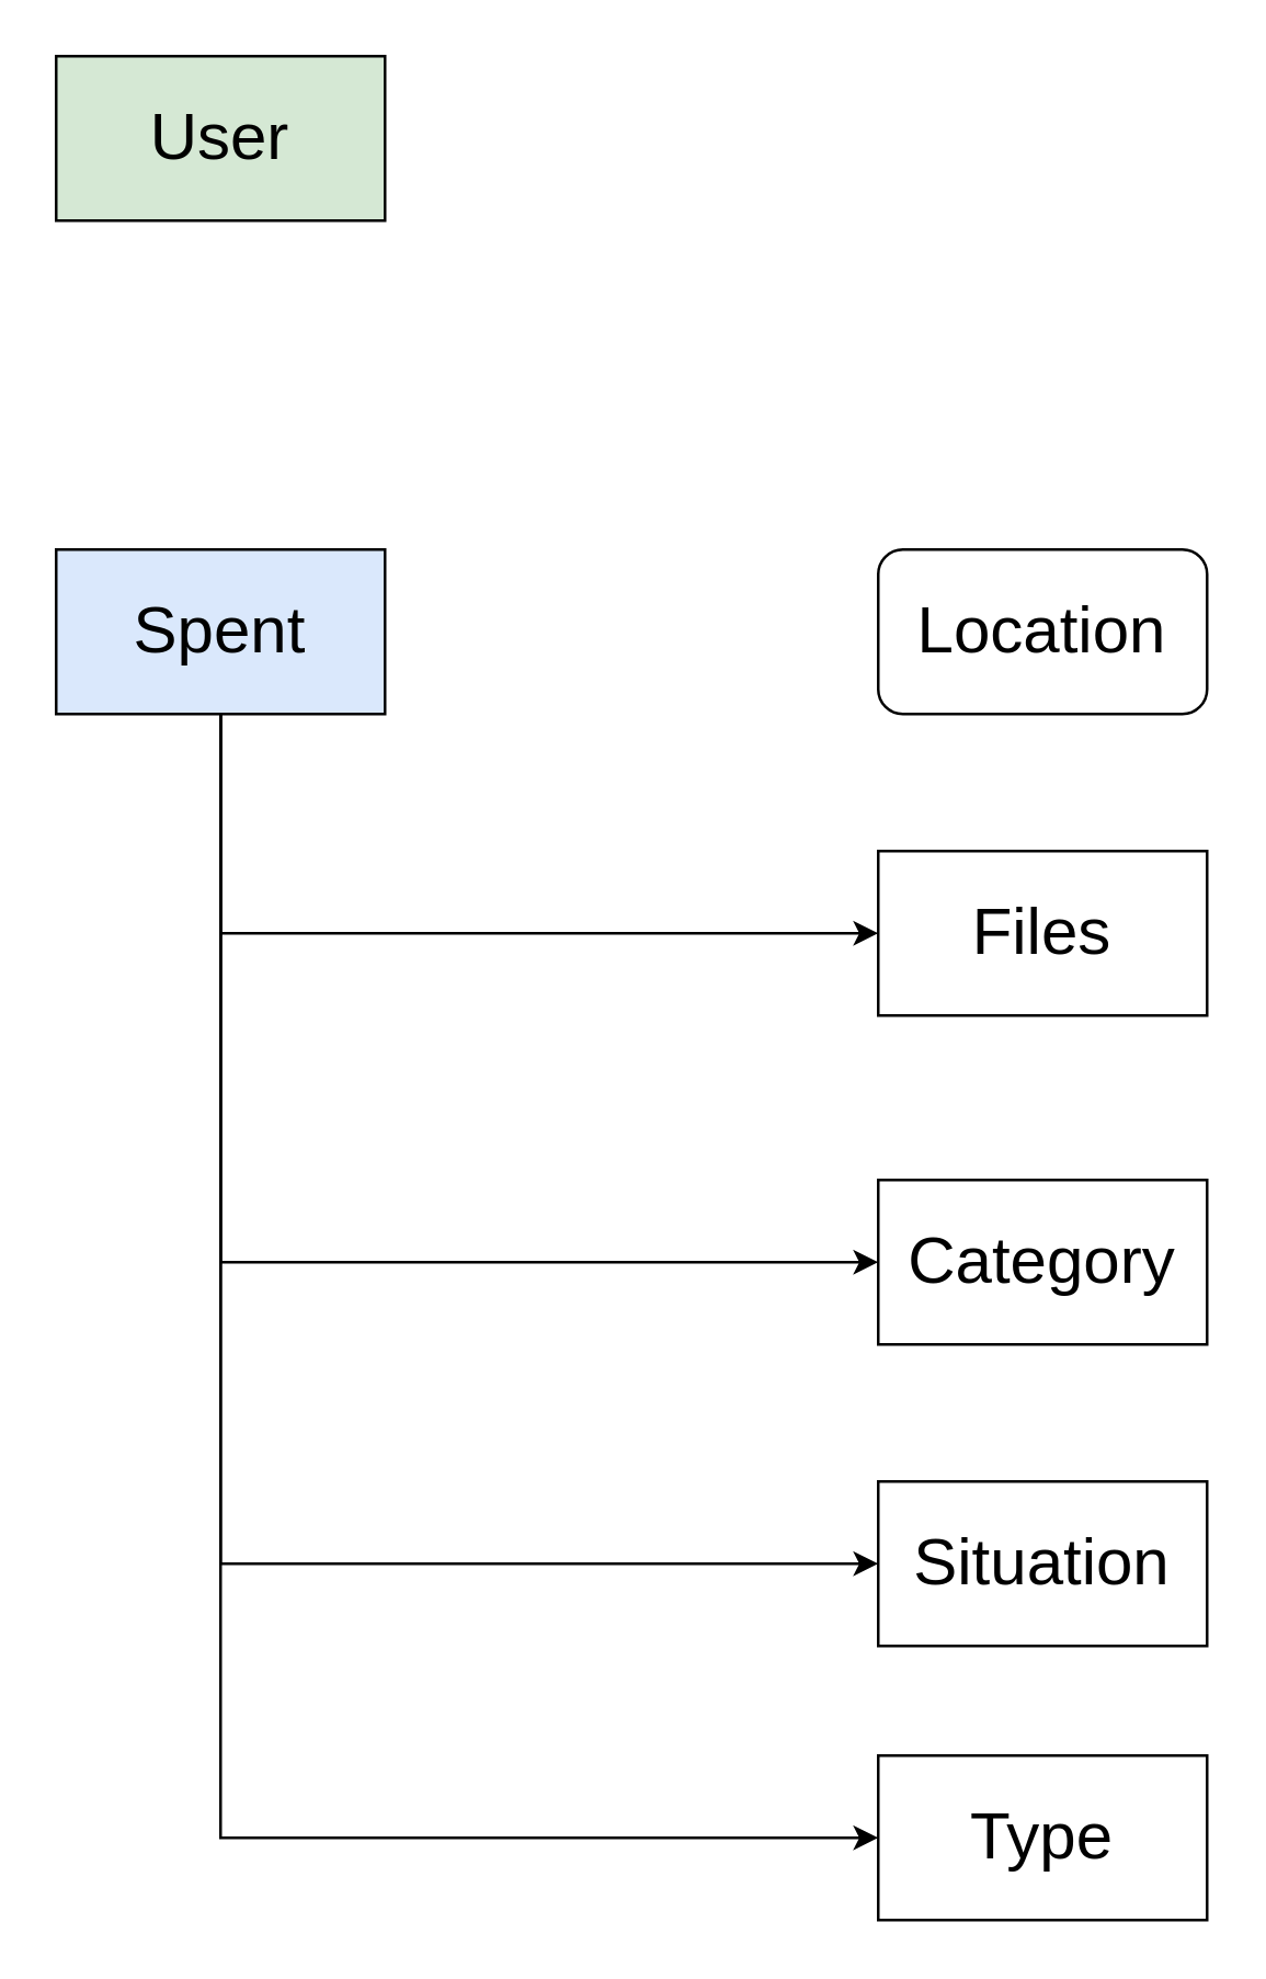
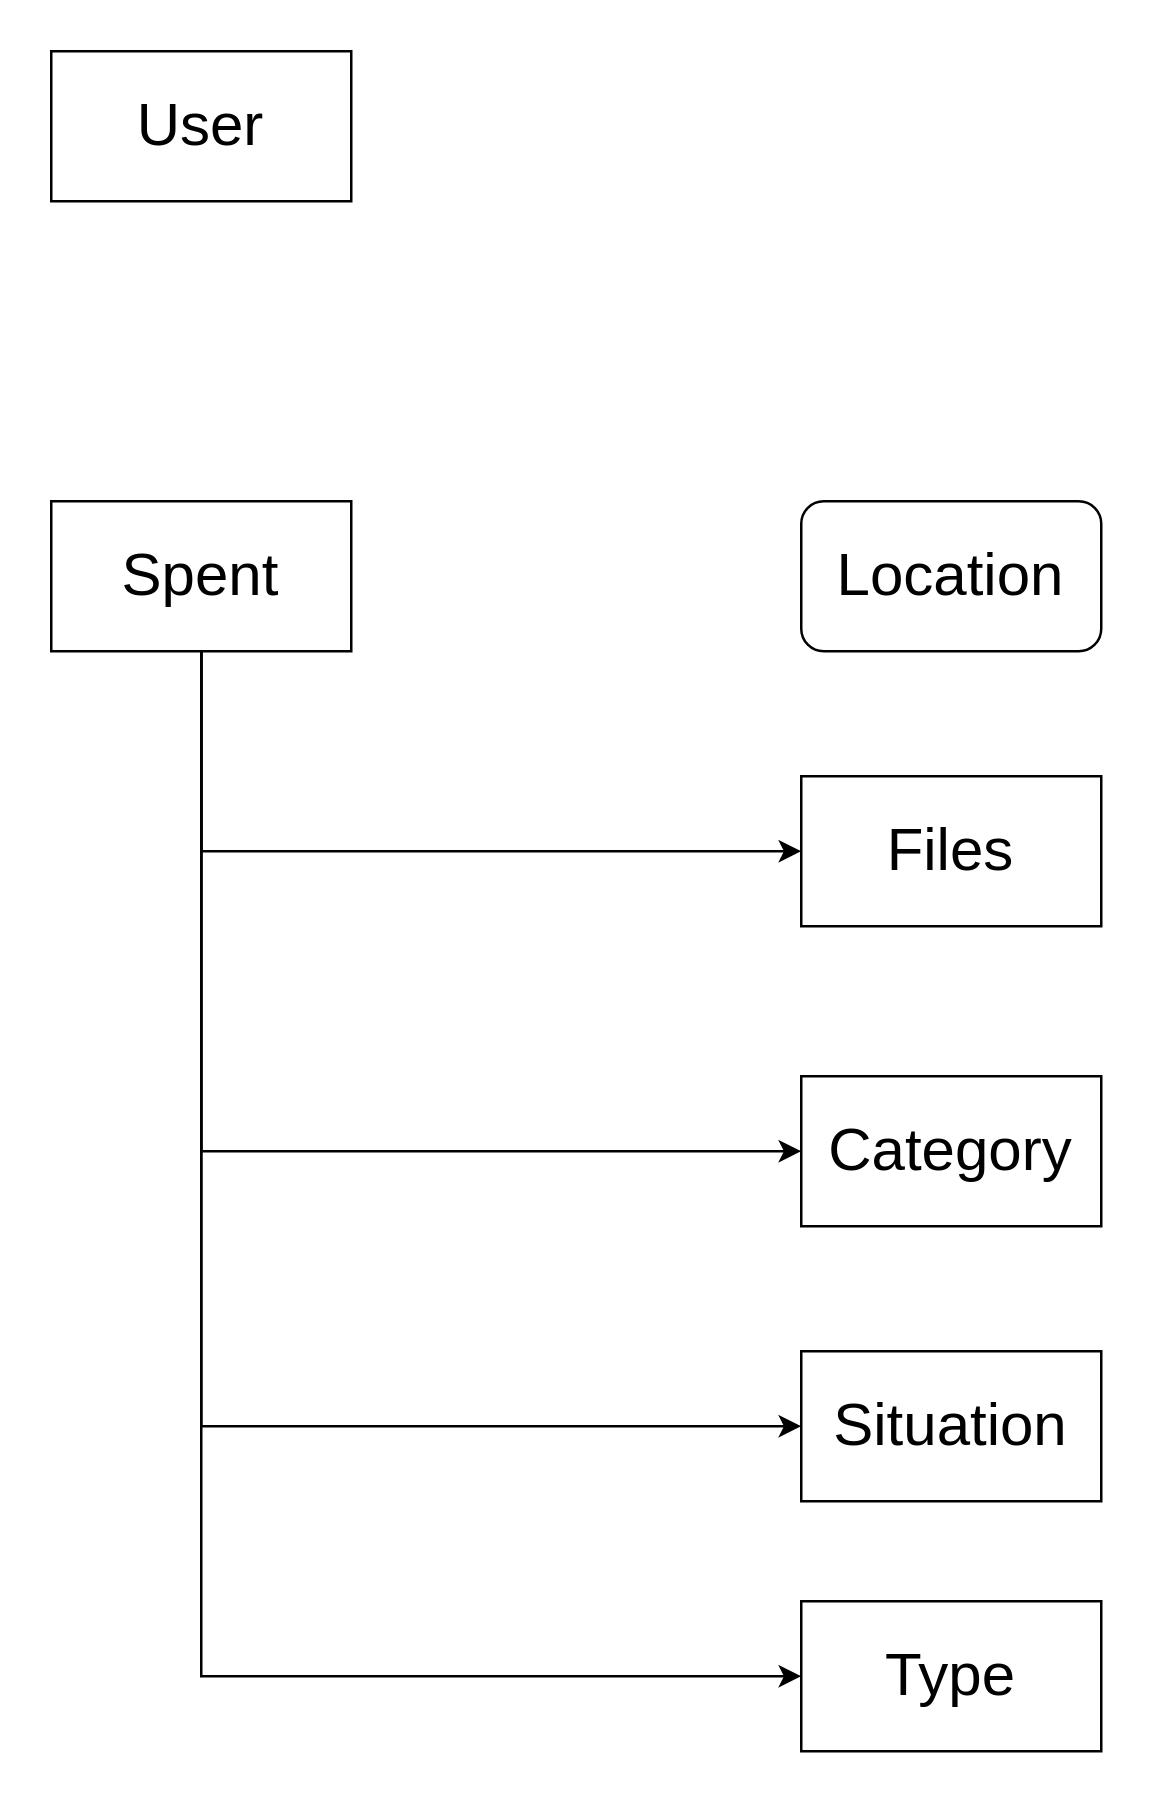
  <mxCell id="0" />
  <mxCell id="1" parent="0" />
  <mxCell id="2" style="edgeStyle=orthogonalEdgeStyle;rounded=0;orthogonalLoop=1;jettySize=auto;html=1;" edge="1" parent="1" source="6" target="9"><mxGeometry relative="1" as="geometry"><Array as="points"><mxPoint x="80" y="340" /></Array></mxGeometry></mxCell>
  <mxCell id="3" style="edgeStyle=orthogonalEdgeStyle;rounded=0;orthogonalLoop=1;jettySize=auto;html=1;" edge="1" parent="1" source="6" target="10"><mxGeometry relative="1" as="geometry"><Array as="points"><mxPoint x="80" y="460" /></Array></mxGeometry></mxCell>
  <mxCell id="4" style="edgeStyle=orthogonalEdgeStyle;rounded=0;orthogonalLoop=1;jettySize=auto;html=1;" edge="1" parent="1" source="6" target="11"><mxGeometry relative="1" as="geometry"><Array as="points"><mxPoint x="80" y="570" /></Array></mxGeometry></mxCell>
  <mxCell id="5" style="edgeStyle=orthogonalEdgeStyle;rounded=0;orthogonalLoop=1;jettySize=auto;html=1;" edge="1" parent="1" source="6" target="12"><mxGeometry relative="1" as="geometry"><Array as="points"><mxPoint x="80" y="670" /></Array></mxGeometry></mxCell>
- <mxCell id="6" value="&lt;font style=&quot;font-size: 24px&quot;&gt;Spent&lt;/font&gt;" style="rounded=0;whiteSpace=wrap;html=1;fillColor=#dae8fc;" vertex="1" parent="1"><mxGeometry x="20" y="200" width="120" height="60" as="geometry" /></mxCell>
- <mxCell id="7" value="&lt;font style=&quot;font-size: 24px&quot;&gt;User&lt;/font&gt;" style="rounded=0;whiteSpace=wrap;html=1;fillColor=#d5e8d4;" vertex="1" parent="1"><mxGeometry x="20" y="20" width="120" height="60" as="geometry" /></mxCell>
+ <mxCell id="6" value="&lt;font style=&quot;font-size: 24px&quot;&gt;Spent&lt;/font&gt;" style="rounded=0;whiteSpace=wrap;html=1;" vertex="1" parent="1"><mxGeometry x="20" y="200" width="120" height="60" as="geometry" /></mxCell>
+ <mxCell id="7" value="&lt;font style=&quot;font-size: 24px&quot;&gt;User&lt;/font&gt;" style="rounded=0;whiteSpace=wrap;html=1;" vertex="1" parent="1"><mxGeometry x="20" y="20" width="120" height="60" as="geometry" /></mxCell>
  <mxCell id="8" value="&lt;font style=&quot;font-size: 24px&quot;&gt;Location&lt;/font&gt;" style="whiteSpace=wrap;html=1;rounded=1;" vertex="1" parent="1"><mxGeometry x="320" y="200" width="120" height="60" as="geometry" /></mxCell>
  <mxCell id="9" value="&lt;font style=&quot;font-size: 24px&quot;&gt;Files&lt;/font&gt;" style="rounded=0;whiteSpace=wrap;html=1;" vertex="1" parent="1"><mxGeometry x="320" y="310" width="120" height="60" as="geometry" /></mxCell>
  <mxCell id="10" value="&lt;font style=&quot;font-size: 24px&quot;&gt;Category&lt;/font&gt;" style="rounded=0;whiteSpace=wrap;html=1;" vertex="1" parent="1"><mxGeometry x="320" y="430" width="120" height="60" as="geometry" /></mxCell>
  <mxCell id="11" value="&lt;font style=&quot;font-size: 24px&quot;&gt;Situation&lt;/font&gt;" style="rounded=0;whiteSpace=wrap;html=1;" vertex="1" parent="1"><mxGeometry x="320" y="540" width="120" height="60" as="geometry" /></mxCell>
  <mxCell id="12" value="&lt;font style=&quot;font-size: 24px&quot;&gt;Type&lt;/font&gt;" style="rounded=0;whiteSpace=wrap;html=1;" vertex="1" parent="1"><mxGeometry x="320" y="640" width="120" height="60" as="geometry" /></mxCell>
